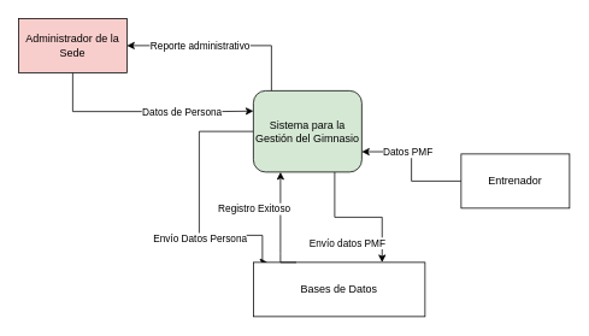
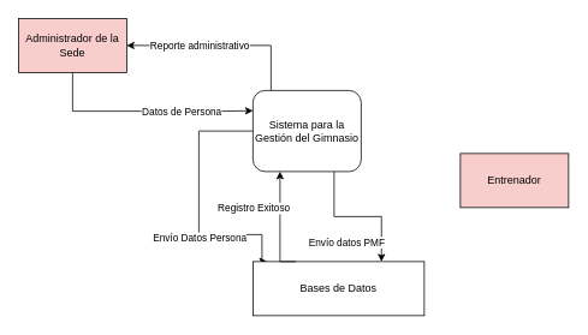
  <mxCell id="0" />
  <mxCell id="1" parent="0" />
  <mxCell id="2" style="edgeStyle=orthogonalEdgeStyle;rounded=0;orthogonalLoop=1;jettySize=auto;html=1;entryX=0.082;entryY=-0.004;entryDx=0;entryDy=0;exitX=0;exitY=0.5;exitDx=0;exitDy=0;entryPerimeter=0;" edge="1" parent="1" source="8" target="15"><mxGeometry relative="1" as="geometry"><Array as="points"><mxPoint x="220" y="145" /><mxPoint x="220" y="260" /><mxPoint x="290" y="260" /></Array></mxGeometry></mxCell>
  <mxCell id="3" value="Envío Datos Persona" style="edgeLabel;html=1;align=center;verticalAlign=middle;resizable=0;points=[];" connectable="0" vertex="1" parent="2"><mxGeometry x="-0.226" relative="1" as="geometry"><mxPoint y="69" as="offset" /></mxGeometry></mxCell>
  <mxCell id="4" style="edgeStyle=orthogonalEdgeStyle;rounded=0;orthogonalLoop=1;jettySize=auto;html=1;entryX=1;entryY=0.5;entryDx=0;entryDy=0;" edge="1" parent="1" source="8" target="11"><mxGeometry relative="1" as="geometry"><Array as="points"><mxPoint x="300" y="50" /></Array></mxGeometry></mxCell>
  <mxCell id="5" value="Reporte administrativo" style="edgeLabel;html=1;align=center;verticalAlign=middle;resizable=0;points=[];" connectable="0" vertex="1" parent="4"><mxGeometry x="0.518" y="-2" relative="1" as="geometry"><mxPoint x="29" y="2" as="offset" /></mxGeometry></mxCell>
  <mxCell id="6" style="edgeStyle=orthogonalEdgeStyle;rounded=0;orthogonalLoop=1;jettySize=auto;html=1;exitX=0.75;exitY=1;exitDx=0;exitDy=0;entryX=0.75;entryY=0;entryDx=0;entryDy=0;" edge="1" parent="1" source="8" target="15"><mxGeometry relative="1" as="geometry" /></mxCell>
  <mxCell id="7" value="Envío datos PMF" style="edgeLabel;html=1;align=center;verticalAlign=middle;resizable=0;points=[];" connectable="0" vertex="1" parent="6"><mxGeometry x="-0.206" y="2" relative="1" as="geometry"><mxPoint x="2" y="30" as="offset" /></mxGeometry></mxCell>
- <mxCell id="8" value="Sistema para la Gestión del Gimnasio" style="rounded=1;whiteSpace=wrap;html=1;fillColor=#d5e8d4;" vertex="1" parent="1"><mxGeometry x="280" y="100" width="120" height="90" as="geometry" /></mxCell>
+ <mxCell id="8" value="Sistema para la Gestión del Gimnasio" style="rounded=1;whiteSpace=wrap;html=1;" vertex="1" parent="1"><mxGeometry x="280" y="100" width="120" height="90" as="geometry" /></mxCell>
  <mxCell id="9" style="edgeStyle=orthogonalEdgeStyle;rounded=0;orthogonalLoop=1;jettySize=auto;html=1;exitX=0.5;exitY=1;exitDx=0;exitDy=0;entryX=0;entryY=0.25;entryDx=0;entryDy=0;" edge="1" parent="1" source="11" target="8"><mxGeometry relative="1" as="geometry"><mxPoint x="240" y="150" as="targetPoint" /><Array as="points"><mxPoint x="80" y="123" /><mxPoint x="240" y="123" /></Array></mxGeometry></mxCell>
  <mxCell id="10" value="Datos de Persona" style="edgeLabel;html=1;align=center;verticalAlign=middle;resizable=0;points=[];" connectable="0" vertex="1" parent="9"><mxGeometry x="-0.169" relative="1" as="geometry"><mxPoint x="62" as="offset" /></mxGeometry></mxCell>
  <mxCell id="11" value="Administrador de la Sede" style="rounded=0;whiteSpace=wrap;html=1;fillColor=#f8cecc;" vertex="1" parent="1"><mxGeometry x="20" y="20" width="120" height="60" as="geometry" /></mxCell>
- <mxCell id="12" style="edgeStyle=orthogonalEdgeStyle;rounded=0;orthogonalLoop=1;jettySize=auto;html=1;entryX=1;entryY=0.75;entryDx=0;entryDy=0;" edge="1" parent="1" source="14" target="8"><mxGeometry relative="1" as="geometry" /></mxCell>
- <mxCell id="13" value="Datos PMF" style="edgeLabel;html=1;align=center;verticalAlign=middle;resizable=0;points=[];" connectable="0" vertex="1" parent="12"><mxGeometry x="0.25" y="3" relative="1" as="geometry"><mxPoint x="-3" y="-3" as="offset" /></mxGeometry></mxCell>
- <mxCell id="14" value="Entrenador" style="rounded=0;whiteSpace=wrap;html=1;" vertex="1" parent="1"><mxGeometry x="510" y="170" width="120" height="60" as="geometry" /></mxCell>
+ <mxCell id="14" value="Entrenador" style="rounded=0;whiteSpace=wrap;html=1;fillColor=#f8cecc;" vertex="1" parent="1"><mxGeometry x="510" y="170" width="120" height="60" as="geometry" /></mxCell>
  <mxCell id="15" value="Bases de Datos" style="rounded=0;whiteSpace=wrap;html=1;" vertex="1" parent="1"><mxGeometry x="280" y="290" width="190" height="60" as="geometry" /></mxCell>
  <mxCell id="16" style="edgeStyle=orthogonalEdgeStyle;rounded=0;orthogonalLoop=1;jettySize=auto;html=1;exitX=0.25;exitY=0;exitDx=0;exitDy=0;entryX=0.25;entryY=1;entryDx=0;entryDy=0;" edge="1" parent="1" source="15" target="8"><mxGeometry relative="1" as="geometry"><mxPoint x="370" y="290" as="sourcePoint" /><mxPoint x="370" y="190" as="targetPoint" /><Array as="points"><mxPoint x="310" y="280" /><mxPoint x="310" y="280" /></Array></mxGeometry></mxCell>
  <mxCell id="17" value="Registro Exitoso" style="edgeLabel;html=1;align=center;verticalAlign=middle;resizable=0;points=[];" connectable="0" vertex="1" parent="16"><mxGeometry x="-0.188" relative="1" as="geometry"><mxPoint x="-30" y="-29" as="offset" /></mxGeometry></mxCell>
